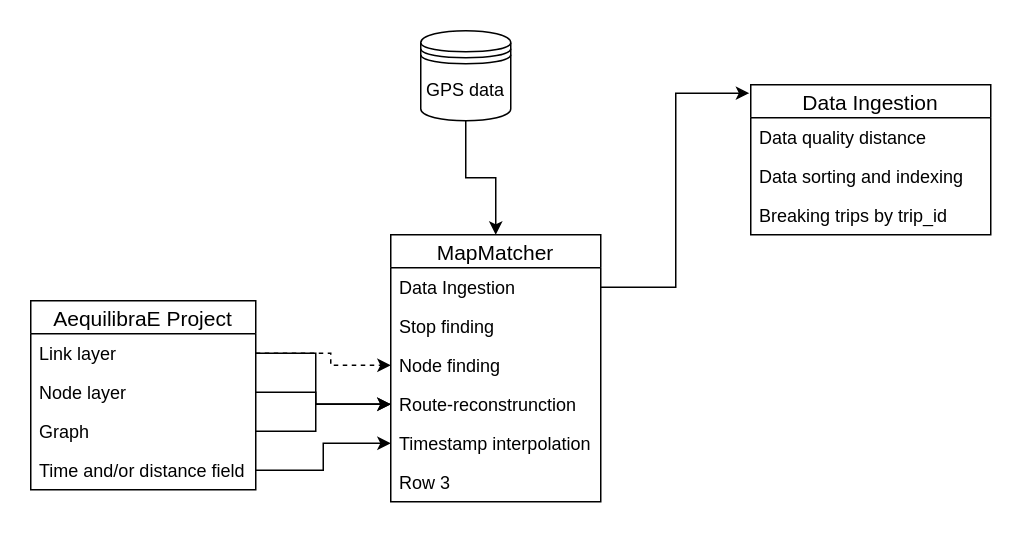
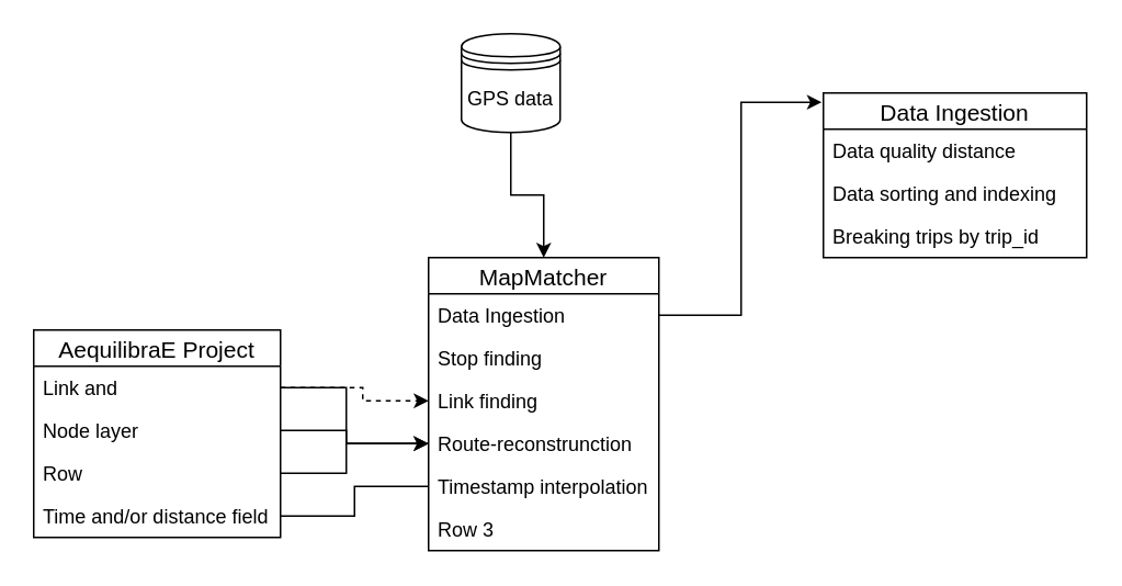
  <mxCell id="0" />
  <mxCell id="1" parent="0" />
  <mxCell id="2" value="" style="edgeStyle=orthogonalEdgeStyle;rounded=0;orthogonalLoop=1;jettySize=auto;html=1;entryX=0.5;entryY=0;entryDx=0;entryDy=0;" parent="1" source="3" target="5" edge="1"><mxGeometry relative="1" as="geometry"><mxPoint x="330" y="180" as="targetPoint" /></mxGeometry></mxCell>
  <mxCell id="3" value="GPS data" style="shape=datastore;whiteSpace=wrap;html=1;" parent="1" vertex="1"><mxGeometry x="280" y="20" width="60" height="60" as="geometry" /></mxCell>
  <mxCell id="4" style="edgeStyle=orthogonalEdgeStyle;rounded=0;orthogonalLoop=1;jettySize=auto;html=1;entryX=-0.006;entryY=0.056;entryDx=0;entryDy=0;entryPerimeter=0;" parent="1" source="6" target="12" edge="1"><mxGeometry relative="1" as="geometry" /></mxCell>
  <mxCell id="5" value="MapMatcher" style="swimlane;fontStyle=0;childLayout=stackLayout;horizontal=1;startSize=22;horizontalStack=0;resizeParent=1;resizeParentMax=0;resizeLast=0;collapsible=1;marginBottom=0;align=center;fontSize=14;" parent="1" vertex="1"><mxGeometry x="260" y="156" width="140" height="178" as="geometry" /></mxCell>
  <mxCell id="6" value="Data Ingestion" style="text;strokeColor=none;fillColor=none;spacingLeft=4;spacingRight=4;overflow=hidden;rotatable=0;points=[[0,0.5],[1,0.5]];portConstraint=eastwest;fontSize=12;" parent="5" vertex="1"><mxGeometry y="22" width="140" height="26" as="geometry" /></mxCell>
  <mxCell id="7" value="Stop finding" style="text;strokeColor=none;fillColor=none;spacingLeft=4;spacingRight=4;overflow=hidden;rotatable=0;points=[[0,0.5],[1,0.5]];portConstraint=eastwest;fontSize=12;" parent="5" vertex="1"><mxGeometry y="48" width="140" height="26" as="geometry" /></mxCell>
- <mxCell id="8" value="Node finding" style="text;strokeColor=none;fillColor=none;spacingLeft=4;spacingRight=4;overflow=hidden;rotatable=0;points=[[0,0.5],[1,0.5]];portConstraint=eastwest;fontSize=12;" parent="5" vertex="1"><mxGeometry y="74" width="140" height="26" as="geometry" /></mxCell>
+ <mxCell id="8" value="Link finding" style="text;strokeColor=none;fillColor=none;spacingLeft=4;spacingRight=4;overflow=hidden;rotatable=0;points=[[0,0.5],[1,0.5]];portConstraint=eastwest;fontSize=12;" parent="5" vertex="1"><mxGeometry y="74" width="140" height="26" as="geometry" /></mxCell>
  <mxCell id="9" value="Route-reconstrunction" style="text;strokeColor=none;fillColor=none;spacingLeft=4;spacingRight=4;overflow=hidden;rotatable=0;points=[[0,0.5],[1,0.5]];portConstraint=eastwest;fontSize=12;" parent="5" vertex="1"><mxGeometry y="100" width="140" height="26" as="geometry" /></mxCell>
  <mxCell id="10" value="Timestamp interpolation" style="text;strokeColor=none;fillColor=none;spacingLeft=4;spacingRight=4;overflow=hidden;rotatable=0;points=[[0,0.5],[1,0.5]];portConstraint=eastwest;fontSize=12;" parent="5" vertex="1"><mxGeometry y="126" width="140" height="26" as="geometry" /></mxCell>
  <mxCell id="11" value="Row 3" style="text;strokeColor=none;fillColor=none;spacingLeft=4;spacingRight=4;overflow=hidden;rotatable=0;points=[[0,0.5],[1,0.5]];portConstraint=eastwest;fontSize=12;" parent="5" vertex="1"><mxGeometry y="152" width="140" height="26" as="geometry" /></mxCell>
  <mxCell id="12" value="Data Ingestion" style="swimlane;fontStyle=0;childLayout=stackLayout;horizontal=1;startSize=22;horizontalStack=0;resizeParent=1;resizeParentMax=0;resizeLast=0;collapsible=1;marginBottom=0;align=center;fontSize=14;" parent="1" vertex="1"><mxGeometry x="500" y="56" width="160" height="100" as="geometry"><mxRectangle x="460" y="210" width="120" height="22" as="alternateBounds" /></mxGeometry></mxCell>
  <mxCell id="13" value="Data quality distance" style="text;strokeColor=none;fillColor=none;spacingLeft=4;spacingRight=4;overflow=hidden;rotatable=0;points=[[0,0.5],[1,0.5]];portConstraint=eastwest;fontSize=12;" parent="12" vertex="1"><mxGeometry y="22" width="160" height="26" as="geometry" /></mxCell>
  <mxCell id="14" value="Data sorting and indexing" style="text;strokeColor=none;fillColor=none;spacingLeft=4;spacingRight=4;overflow=hidden;rotatable=0;points=[[0,0.5],[1,0.5]];portConstraint=eastwest;fontSize=12;" parent="12" vertex="1"><mxGeometry y="48" width="160" height="26" as="geometry" /></mxCell>
  <mxCell id="15" value="Breaking trips by trip_id" style="text;strokeColor=none;fillColor=none;spacingLeft=4;spacingRight=4;overflow=hidden;rotatable=0;points=[[0,0.5],[1,0.5]];portConstraint=eastwest;fontSize=12;" parent="12" vertex="1"><mxGeometry y="74" width="160" height="26" as="geometry" /></mxCell>
  <mxCell id="16" value="AequilibraE Project" style="swimlane;fontStyle=0;childLayout=stackLayout;horizontal=1;startSize=22;horizontalStack=0;resizeParent=1;resizeParentMax=0;resizeLast=0;collapsible=1;marginBottom=0;align=center;fontSize=14;" parent="1" vertex="1"><mxGeometry x="20" y="200" width="150" height="126" as="geometry" /></mxCell>
- <mxCell id="17" value="Link layer" style="text;strokeColor=none;fillColor=none;spacingLeft=4;spacingRight=4;overflow=hidden;rotatable=0;points=[[0,0.5],[1,0.5]];portConstraint=eastwest;fontSize=12;" parent="16" vertex="1"><mxGeometry y="22" width="150" height="26" as="geometry" /></mxCell>
+ <mxCell id="17" value="Link and" style="text;strokeColor=none;fillColor=none;spacingLeft=4;spacingRight=4;overflow=hidden;rotatable=0;points=[[0,0.5],[1,0.5]];portConstraint=eastwest;fontSize=12;" parent="16" vertex="1"><mxGeometry y="22" width="150" height="26" as="geometry" /></mxCell>
  <mxCell id="18" value="Node layer" style="text;strokeColor=none;fillColor=none;spacingLeft=4;spacingRight=4;overflow=hidden;rotatable=0;points=[[0,0.5],[1,0.5]];portConstraint=eastwest;fontSize=12;" parent="16" vertex="1"><mxGeometry y="48" width="150" height="26" as="geometry" /></mxCell>
- <mxCell id="19" value="Graph" style="text;strokeColor=none;fillColor=none;spacingLeft=4;spacingRight=4;overflow=hidden;rotatable=0;points=[[0,0.5],[1,0.5]];portConstraint=eastwest;fontSize=12;" parent="16" vertex="1"><mxGeometry y="74" width="150" height="26" as="geometry" /></mxCell>
+ <mxCell id="19" value="Row" style="text;strokeColor=none;fillColor=none;spacingLeft=4;spacingRight=4;overflow=hidden;rotatable=0;points=[[0,0.5],[1,0.5]];portConstraint=eastwest;fontSize=12;" parent="16" vertex="1"><mxGeometry y="74" width="150" height="26" as="geometry" /></mxCell>
  <mxCell id="20" value="Time and/or distance field" style="text;strokeColor=none;fillColor=none;spacingLeft=4;spacingRight=4;overflow=hidden;rotatable=0;points=[[0,0.5],[1,0.5]];portConstraint=eastwest;fontSize=12;" parent="16" vertex="1"><mxGeometry y="100" width="150" height="26" as="geometry" /></mxCell>
  <mxCell id="21" style="edgeStyle=orthogonalEdgeStyle;rounded=0;orthogonalLoop=1;jettySize=auto;html=1;entryX=0;entryY=0.5;entryDx=0;entryDy=0;dashed=1;" parent="1" source="17" target="8" edge="1"><mxGeometry relative="1" as="geometry"><Array as="points"><mxPoint x="220" y="235" /><mxPoint x="220" y="243" /></Array></mxGeometry></mxCell>
  <mxCell id="22" style="edgeStyle=orthogonalEdgeStyle;rounded=0;orthogonalLoop=1;jettySize=auto;html=1;entryX=0;entryY=0.5;entryDx=0;entryDy=0;" parent="1" source="18" target="9" edge="1"><mxGeometry relative="1" as="geometry"><Array as="points"><mxPoint x="210" y="261" /><mxPoint x="210" y="269" /></Array></mxGeometry></mxCell>
  <mxCell id="23" style="edgeStyle=orthogonalEdgeStyle;rounded=0;orthogonalLoop=1;jettySize=auto;html=1;entryX=0;entryY=0.5;entryDx=0;entryDy=0;endArrow=none;" parent="1" source="17" target="9" edge="1"><mxGeometry relative="1" as="geometry"><mxPoint x="260" y="270" as="targetPoint" /><Array as="points"><mxPoint x="210" y="235" /><mxPoint x="210" y="269" /></Array></mxGeometry></mxCell>
  <mxCell id="24" style="edgeStyle=orthogonalEdgeStyle;rounded=0;orthogonalLoop=1;jettySize=auto;html=1;entryX=0;entryY=0.5;entryDx=0;entryDy=0;" parent="1" source="19" target="9" edge="1"><mxGeometry relative="1" as="geometry"><Array as="points"><mxPoint x="210" y="287" /><mxPoint x="210" y="269" /></Array></mxGeometry></mxCell>
- <mxCell id="25" style="edgeStyle=orthogonalEdgeStyle;rounded=0;orthogonalLoop=1;jettySize=auto;html=1;entryX=0;entryY=0.5;entryDx=0;entryDy=0;" parent="1" source="20" target="10" edge="1"><mxGeometry relative="1" as="geometry" /></mxCell>
+ <mxCell id="25" style="edgeStyle=orthogonalEdgeStyle;rounded=0;orthogonalLoop=1;jettySize=auto;html=1;entryX=0;entryY=0.5;entryDx=0;entryDy=0;endArrow=none;" parent="1" source="20" target="10" edge="1"><mxGeometry relative="1" as="geometry" /></mxCell>
